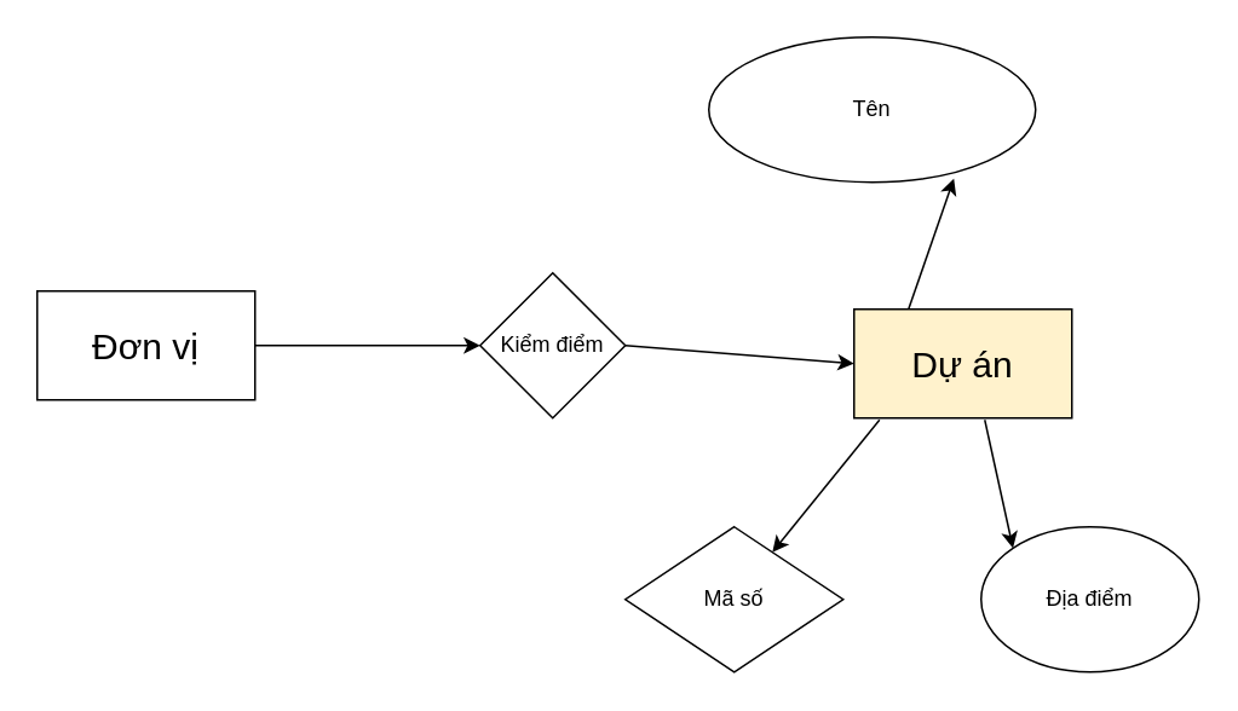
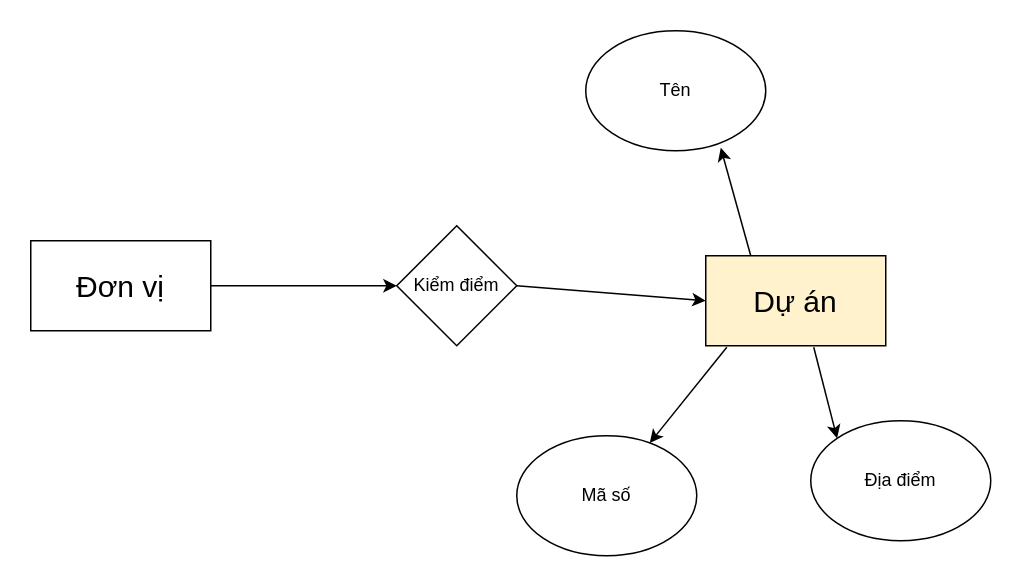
  <mxCell id="0" />
  <mxCell id="1" parent="0" />
  <mxCell id="2" value="&lt;font style=&quot;font-size: 20px;&quot;&gt;Đơn vị&lt;/font&gt;" style="rounded=0;whiteSpace=wrap;html=1;" vertex="1" parent="1"><mxGeometry x="20" y="160" width="120" height="60" as="geometry" /></mxCell>
  <mxCell id="3" value="&lt;font style=&quot;font-size: 20px;&quot;&gt;Dự án&lt;/font&gt;" style="rounded=0;whiteSpace=wrap;html=1;fillColor=#fff2cc;" vertex="1" parent="1"><mxGeometry x="470" y="170" width="120" height="60" as="geometry" /></mxCell>
  <mxCell id="4" value="Kiểm điểm" style="rhombus;whiteSpace=wrap;html=1;" vertex="1" parent="1"><mxGeometry x="264" y="150" width="80" height="80" as="geometry" /></mxCell>
  <mxCell id="5" value="" style="endArrow=classic;html=1;rounded=0;exitX=1;exitY=0.5;exitDx=0;exitDy=0;entryX=0;entryY=0.5;entryDx=0;entryDy=0;" edge="1" parent="1" source="2" target="4"><mxGeometry width="50" height="50" relative="1" as="geometry"><mxPoint x="280" y="240" as="sourcePoint" /><mxPoint x="260" y="190" as="targetPoint" /></mxGeometry></mxCell>
  <mxCell id="6" value="" style="endArrow=classic;html=1;rounded=0;exitX=1;exitY=0.5;exitDx=0;exitDy=0;entryX=0;entryY=0.5;entryDx=0;entryDy=0;" edge="1" parent="1" source="4" target="3"><mxGeometry width="50" height="50" relative="1" as="geometry"><mxPoint x="150" y="200" as="sourcePoint" /><mxPoint x="274" y="200" as="targetPoint" /></mxGeometry></mxCell>
- <mxCell id="7" value="Tên" style="ellipse;whiteSpace=wrap;html=1;" vertex="1" parent="1"><mxGeometry x="390" y="20" width="180" height="80" as="geometry" /></mxCell>
- <mxCell id="8" value="Mã số" style="rhombus;whiteSpace=wrap;html=1;" vertex="1" parent="1"><mxGeometry x="344" y="290" width="120" height="80" as="geometry" /></mxCell>
- <mxCell id="9" value="Địa điểm" style="ellipse;whiteSpace=wrap;html=1;" vertex="1" parent="1"><mxGeometry x="540" y="290" width="120" height="80" as="geometry" /></mxCell>
+ <mxCell id="7" value="Tên" style="ellipse;whiteSpace=wrap;html=1;" vertex="1" parent="1"><mxGeometry x="390" y="20" width="120" height="80" as="geometry" /></mxCell>
+ <mxCell id="8" value="Mã số" style="ellipse;whiteSpace=wrap;html=1;" vertex="1" parent="1"><mxGeometry x="344" y="290" width="120" height="80" as="geometry" /></mxCell>
+ <mxCell id="9" value="Địa điểm" style="ellipse;whiteSpace=wrap;html=1;" vertex="1" parent="1"><mxGeometry x="540" y="280" width="120" height="80" as="geometry" /></mxCell>
  <mxCell id="10" value="" style="endArrow=classic;html=1;rounded=0;exitX=0.25;exitY=0;exitDx=0;exitDy=0;entryX=0.75;entryY=0.975;entryDx=0;entryDy=0;entryPerimeter=0;" edge="1" parent="1" source="3" target="7"><mxGeometry width="50" height="50" relative="1" as="geometry"><mxPoint x="280" y="240" as="sourcePoint" /><mxPoint x="330" y="190" as="targetPoint" /></mxGeometry></mxCell>
  <mxCell id="11" value="" style="endArrow=classic;html=1;rounded=0;exitX=0.117;exitY=1.017;exitDx=0;exitDy=0;exitPerimeter=0;" edge="1" parent="1" source="3" target="8"><mxGeometry width="50" height="50" relative="1" as="geometry"><mxPoint x="510" y="180" as="sourcePoint" /><mxPoint x="490" y="108" as="targetPoint" /></mxGeometry></mxCell>
  <mxCell id="12" value="" style="endArrow=classic;html=1;rounded=0;exitX=0.6;exitY=1.017;exitDx=0;exitDy=0;exitPerimeter=0;entryX=0;entryY=0;entryDx=0;entryDy=0;" edge="1" parent="1" source="3" target="9"><mxGeometry width="50" height="50" relative="1" as="geometry"><mxPoint x="494" y="241" as="sourcePoint" /><mxPoint x="443" y="305" as="targetPoint" /></mxGeometry></mxCell>
